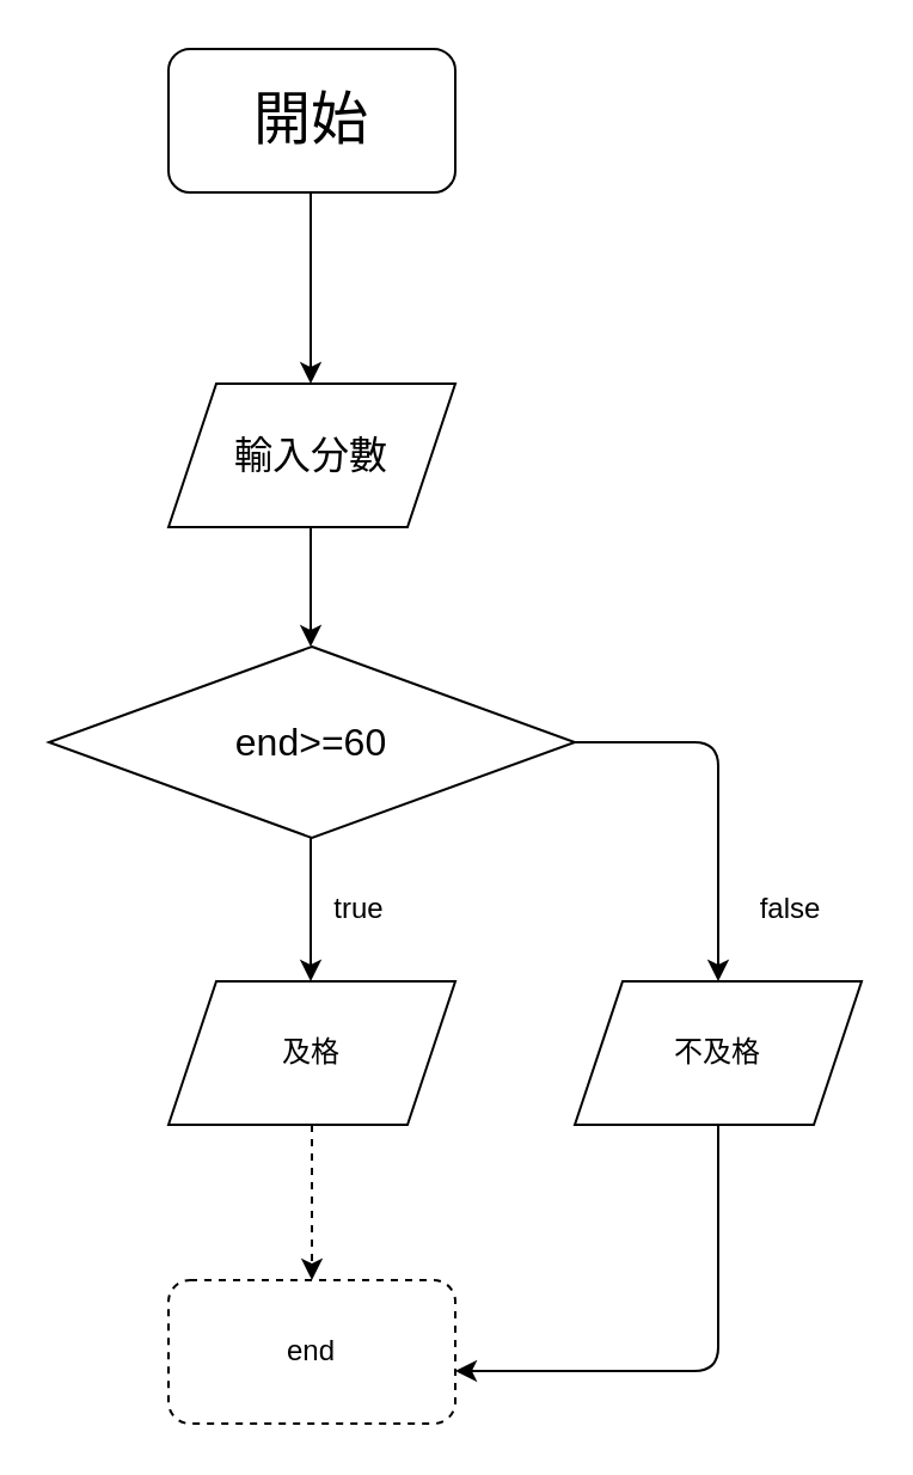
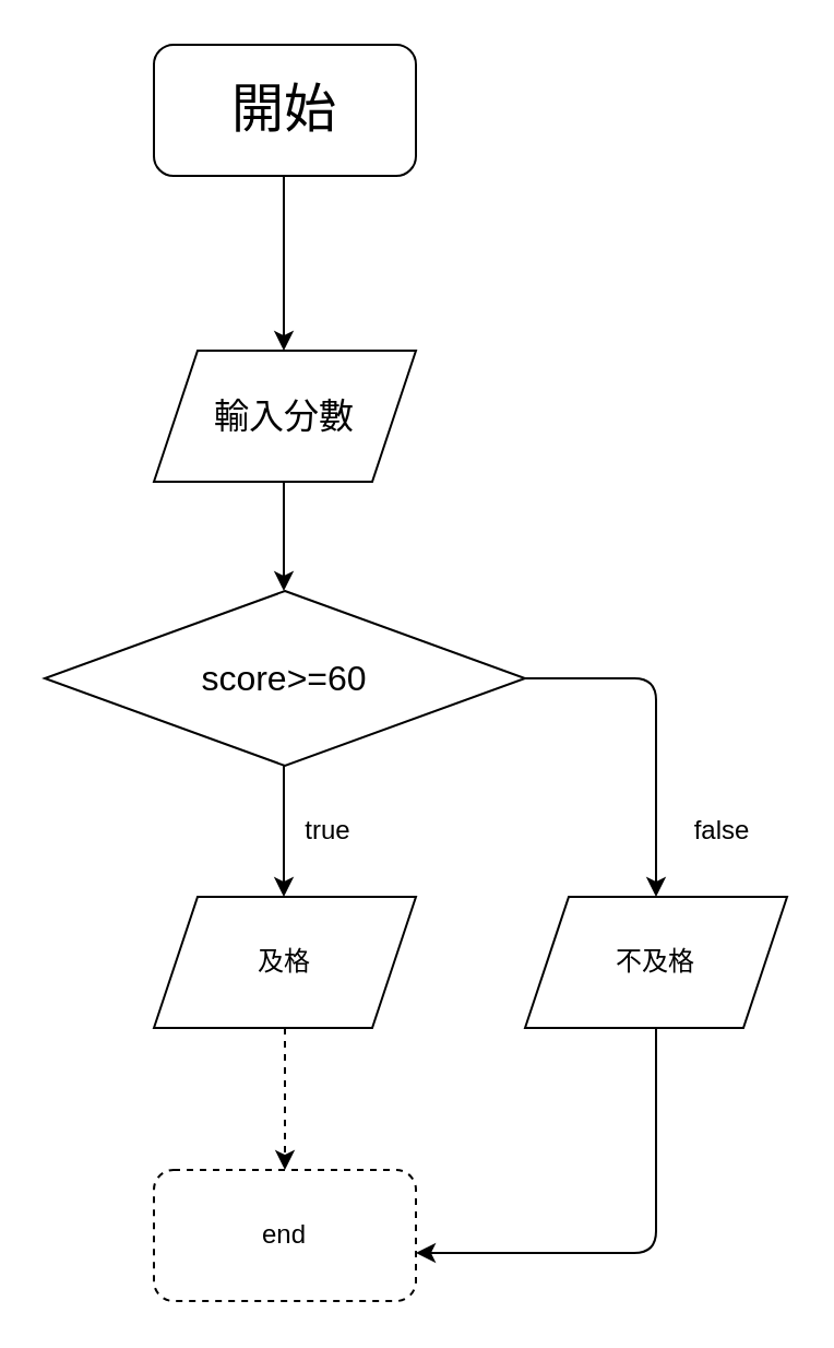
  <mxCell id="0" />
  <mxCell id="1" parent="0" />
  <mxCell id="2" value="&lt;font style=&quot;font-size: 24px&quot;&gt;開始&lt;/font&gt;" style="rounded=1;whiteSpace=wrap;html=1;" vertex="1" parent="1"><mxGeometry x="70" y="20" width="120" height="60" as="geometry" /></mxCell>
  <mxCell id="3" value="" style="endArrow=classic;html=1;" edge="1" parent="1"><mxGeometry width="50" height="50" relative="1" as="geometry"><mxPoint x="129.5" y="80" as="sourcePoint" /><mxPoint x="129.5" y="160" as="targetPoint" /></mxGeometry></mxCell>
- <mxCell id="4" value="&lt;font size=&quot;3&quot;&gt;end&amp;gt;=60&lt;/font&gt;" style="rhombus;whiteSpace=wrap;html=1;" vertex="1" parent="1"><mxGeometry x="20" y="270" width="220" height="80" as="geometry" /></mxCell>
+ <mxCell id="4" value="&lt;font size=&quot;3&quot;&gt;score&amp;gt;=60&lt;/font&gt;" style="rhombus;whiteSpace=wrap;html=1;" vertex="1" parent="1"><mxGeometry x="20" y="270" width="220" height="80" as="geometry" /></mxCell>
  <mxCell id="5" value="" style="endArrow=classic;html=1;" edge="1" parent="1"><mxGeometry width="50" height="50" relative="1" as="geometry"><mxPoint x="129.5" y="220" as="sourcePoint" /><mxPoint x="129.5" y="270" as="targetPoint" /></mxGeometry></mxCell>
  <mxCell id="6" value="" style="endArrow=classic;html=1;" edge="1" parent="1"><mxGeometry width="50" height="50" relative="1" as="geometry"><mxPoint x="129.5" y="350" as="sourcePoint" /><mxPoint x="129.5" y="410" as="targetPoint" /><Array as="points" /></mxGeometry></mxCell>
  <mxCell id="7" value="true" style="text;html=1;strokeColor=none;fillColor=none;align=center;verticalAlign=middle;whiteSpace=wrap;rounded=0;" vertex="1" parent="1"><mxGeometry x="130" y="370" width="40" height="20" as="geometry" /></mxCell>
  <mxCell id="8" value="" style="endArrow=classic;html=1;" edge="1" parent="1" source="4"><mxGeometry width="50" height="50" relative="1" as="geometry"><mxPoint x="240" y="360" as="sourcePoint" /><mxPoint x="300" y="410" as="targetPoint" /><Array as="points"><mxPoint x="300" y="310" /></Array></mxGeometry></mxCell>
  <mxCell id="9" value="false" style="text;html=1;align=center;verticalAlign=middle;resizable=0;points=[];autosize=1;" vertex="1" parent="1"><mxGeometry x="310" y="370" width="40" height="20" as="geometry" /></mxCell>
  <mxCell id="10" value="end" style="rounded=1;whiteSpace=wrap;html=1;dashed=1;" vertex="1" parent="1"><mxGeometry x="70" y="535" width="120" height="60" as="geometry" /></mxCell>
  <mxCell id="11" value="" style="endArrow=classic;html=1;entryX=0.5;entryY=0;entryDx=0;entryDy=0;exitX=0.5;exitY=1;exitDx=0;exitDy=0;dashed=1;" edge="1" parent="1" source="14" target="10"><mxGeometry width="50" height="50" relative="1" as="geometry"><mxPoint x="-60" y="370" as="sourcePoint" /><mxPoint x="155" y="470" as="targetPoint" /></mxGeometry></mxCell>
  <mxCell id="12" value="" style="endArrow=classic;html=1;exitX=0.5;exitY=1;exitDx=0;exitDy=0;entryX=1;entryY=0.633;entryDx=0;entryDy=0;entryPerimeter=0;" edge="1" parent="1" target="10"><mxGeometry width="50" height="50" relative="1" as="geometry"><mxPoint x="300" y="470" as="sourcePoint" /><mxPoint x="290" y="510" as="targetPoint" /><Array as="points"><mxPoint x="300" y="573" /></Array></mxGeometry></mxCell>
  <mxCell id="13" value="&lt;span style=&quot;font-size: medium&quot;&gt;輸入分數&lt;/span&gt;" style="shape=parallelogram;perimeter=parallelogramPerimeter;whiteSpace=wrap;html=1;fixedSize=1;" vertex="1" parent="1"><mxGeometry x="70" y="160" width="120" height="60" as="geometry" /></mxCell>
  <mxCell id="14" value="&lt;span&gt;及格&lt;/span&gt;" style="shape=parallelogram;perimeter=parallelogramPerimeter;whiteSpace=wrap;html=1;fixedSize=1;" vertex="1" parent="1"><mxGeometry x="70" y="410" width="120" height="60" as="geometry" /></mxCell>
  <mxCell id="15" value="&lt;span&gt;不及格&lt;br&gt;&lt;/span&gt;" style="shape=parallelogram;perimeter=parallelogramPerimeter;whiteSpace=wrap;html=1;fixedSize=1;" vertex="1" parent="1"><mxGeometry x="240" y="410" width="120" height="60" as="geometry" /></mxCell>
